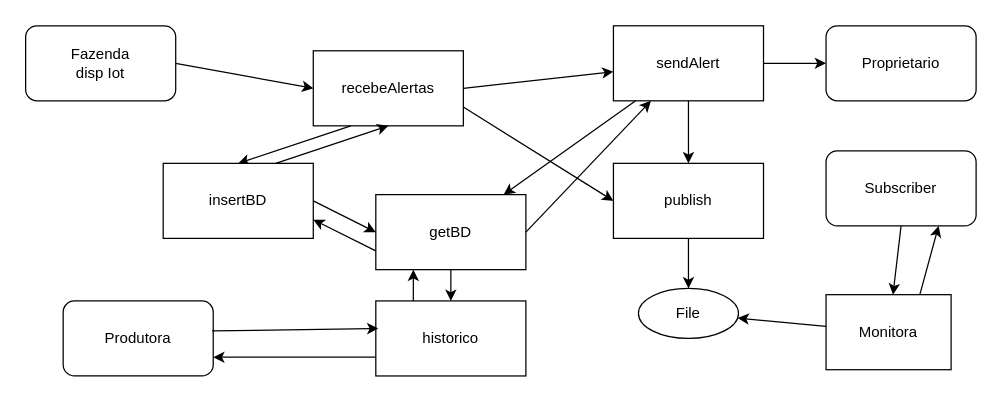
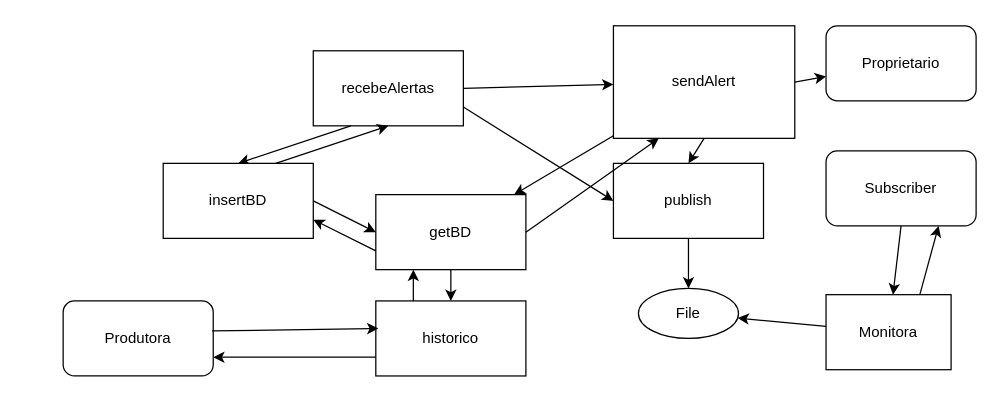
  <mxCell id="0" />
  <mxCell id="1" parent="0" />
  <mxCell id="2" value="recebeAlertas" style="rounded=0;whiteSpace=wrap;html=1;" vertex="1" parent="1"><mxGeometry x="250" y="40" width="120" height="60" as="geometry" /></mxCell>
- <mxCell id="3" value="" style="endArrow=classic;html=1;entryX=0;entryY=0.5;entryDx=0;entryDy=0;exitX=1;exitY=0.5;exitDx=0;exitDy=0;" edge="1" parent="1" source="16" target="2"><mxGeometry width="50" height="50" relative="1" as="geometry"><mxPoint x="180" y="50" as="sourcePoint" /><mxPoint x="240" y="50" as="targetPoint" /></mxGeometry></mxCell>
  <mxCell id="4" value="" style="endArrow=classic;html=1;exitX=0.25;exitY=1;exitDx=0;exitDy=0;entryX=0.5;entryY=0;entryDx=0;entryDy=0;" edge="1" parent="1" source="2" target="5"><mxGeometry width="50" height="50" relative="1" as="geometry"><mxPoint x="30" y="160" as="sourcePoint" /><mxPoint x="270" y="160" as="targetPoint" /></mxGeometry></mxCell>
  <mxCell id="5" value="insertBD" style="rounded=0;whiteSpace=wrap;html=1;" vertex="1" parent="1"><mxGeometry x="130" y="130" width="120" height="60" as="geometry" /></mxCell>
  <mxCell id="6" value="getBD" style="rounded=0;whiteSpace=wrap;html=1;" vertex="1" parent="1"><mxGeometry x="300" y="155" width="120" height="60" as="geometry" /></mxCell>
  <mxCell id="7" value="" style="endArrow=classic;html=1;exitX=1;exitY=0.5;exitDx=0;exitDy=0;entryX=0;entryY=0.5;entryDx=0;entryDy=0;" edge="1" parent="1" source="5" target="6"><mxGeometry width="50" height="50" relative="1" as="geometry"><mxPoint x="30" y="260" as="sourcePoint" /><mxPoint x="330" y="160" as="targetPoint" /></mxGeometry></mxCell>
  <mxCell id="8" value="" style="endArrow=classic;html=1;entryX=1;entryY=0.75;entryDx=0;entryDy=0;exitX=0;exitY=0.75;exitDx=0;exitDy=0;" edge="1" parent="1" source="6" target="5"><mxGeometry width="50" height="50" relative="1" as="geometry"><mxPoint x="340" y="175" as="sourcePoint" /><mxPoint x="340" y="175" as="targetPoint" /></mxGeometry></mxCell>
  <mxCell id="9" value="" style="endArrow=classic;html=1;exitX=0.75;exitY=0;exitDx=0;exitDy=0;entryX=0.5;entryY=1;entryDx=0;entryDy=0;" edge="1" parent="1" source="5" target="2"><mxGeometry width="50" height="50" relative="1" as="geometry"><mxPoint x="30" y="260" as="sourcePoint" /><mxPoint x="80" y="210" as="targetPoint" /></mxGeometry></mxCell>
- <mxCell id="10" value="sendAlert" style="rounded=0;whiteSpace=wrap;html=1;" vertex="1" parent="1"><mxGeometry x="490" y="20" width="120" height="60" as="geometry" /></mxCell>
+ <mxCell id="10" value="sendAlert" style="rounded=0;whiteSpace=wrap;html=1;" vertex="1" parent="1"><mxGeometry x="490" y="20" width="145" height="90" as="geometry" /></mxCell>
  <mxCell id="11" value="publish" style="rounded=0;whiteSpace=wrap;html=1;" vertex="1" parent="1"><mxGeometry x="490" y="130" width="120" height="60" as="geometry" /></mxCell>
  <mxCell id="12" value="" style="endArrow=classic;html=1;exitX=1;exitY=0.5;exitDx=0;exitDy=0;" edge="1" parent="1" source="2" target="10"><mxGeometry width="50" height="50" relative="1" as="geometry"><mxPoint x="30" y="260" as="sourcePoint" /><mxPoint x="80" y="210" as="targetPoint" /></mxGeometry></mxCell>
  <mxCell id="13" value="" style="endArrow=classic;html=1;exitX=1;exitY=0.75;exitDx=0;exitDy=0;entryX=0;entryY=0.5;entryDx=0;entryDy=0;" edge="1" parent="1" source="2" target="11"><mxGeometry width="50" height="50" relative="1" as="geometry"><mxPoint x="30" y="260" as="sourcePoint" /><mxPoint x="80" y="210" as="targetPoint" /></mxGeometry></mxCell>
  <mxCell id="14" value="" style="endArrow=classic;html=1;exitX=0.5;exitY=1;exitDx=0;exitDy=0;entryX=0.5;entryY=0;entryDx=0;entryDy=0;" edge="1" parent="1" source="10" target="11"><mxGeometry width="50" height="50" relative="1" as="geometry"><mxPoint x="30" y="260" as="sourcePoint" /><mxPoint x="80" y="210" as="targetPoint" /></mxGeometry></mxCell>
  <mxCell id="15" value="" style="endArrow=classic;html=1;exitX=1;exitY=0.5;exitDx=0;exitDy=0;" edge="1" parent="1" source="10" target="17"><mxGeometry width="50" height="50" relative="1" as="geometry"><mxPoint x="30" y="530" as="sourcePoint" /><mxPoint x="80" y="480" as="targetPoint" /></mxGeometry></mxCell>
- <mxCell id="16" value="Fazenda&lt;br&gt;disp Iot" style="rounded=1;whiteSpace=wrap;html=1;" vertex="1" parent="1"><mxGeometry x="20" y="20" width="120" height="60" as="geometry" /></mxCell>
  <mxCell id="17" value="Proprietario" style="rounded=1;whiteSpace=wrap;html=1;" vertex="1" parent="1"><mxGeometry x="660" y="20" width="120" height="60" as="geometry" /></mxCell>
  <mxCell id="18" value="Subscriber" style="rounded=1;whiteSpace=wrap;html=1;" vertex="1" parent="1"><mxGeometry x="660" y="120" width="120" height="60" as="geometry" /></mxCell>
  <mxCell id="19" value="File" style="ellipse;whiteSpace=wrap;html=1;" vertex="1" parent="1"><mxGeometry x="510" y="230" width="80" height="40" as="geometry" /></mxCell>
  <mxCell id="20" value="" style="endArrow=classic;html=1;exitX=0.5;exitY=1;exitDx=0;exitDy=0;" edge="1" parent="1" source="11" target="19"><mxGeometry width="50" height="50" relative="1" as="geometry"><mxPoint x="20" y="420" as="sourcePoint" /><mxPoint x="70" y="370" as="targetPoint" /></mxGeometry></mxCell>
  <mxCell id="21" value="Monitora" style="rounded=0;whiteSpace=wrap;html=1;" vertex="1" parent="1"><mxGeometry x="660" y="235" width="100" height="60" as="geometry" /></mxCell>
  <mxCell id="22" value="" style="endArrow=classic;html=1;" edge="1" parent="1" source="21" target="19"><mxGeometry width="50" height="50" relative="1" as="geometry"><mxPoint x="20" y="350" as="sourcePoint" /><mxPoint x="70" y="300" as="targetPoint" /></mxGeometry></mxCell>
  <mxCell id="23" value="" style="endArrow=classic;html=1;exitX=0.5;exitY=1;exitDx=0;exitDy=0;" edge="1" parent="1" source="18" target="21"><mxGeometry width="50" height="50" relative="1" as="geometry"><mxPoint x="20" y="350" as="sourcePoint" /><mxPoint x="70" y="300" as="targetPoint" /></mxGeometry></mxCell>
  <mxCell id="24" value="" style="endArrow=classic;html=1;exitX=0.75;exitY=0;exitDx=0;exitDy=0;entryX=0.75;entryY=1;entryDx=0;entryDy=0;" edge="1" parent="1" source="21" target="18"><mxGeometry width="50" height="50" relative="1" as="geometry"><mxPoint x="20" y="350" as="sourcePoint" /><mxPoint x="745" y="200" as="targetPoint" /></mxGeometry></mxCell>
  <mxCell id="25" value="" style="endArrow=classic;html=1;" edge="1" parent="1" source="10" target="6"><mxGeometry width="50" height="50" relative="1" as="geometry"><mxPoint x="20" y="350" as="sourcePoint" /><mxPoint x="450" y="120" as="targetPoint" /></mxGeometry></mxCell>
  <mxCell id="26" value="" style="endArrow=classic;html=1;exitX=1;exitY=0.5;exitDx=0;exitDy=0;entryX=0.25;entryY=1;entryDx=0;entryDy=0;" edge="1" parent="1" source="6" target="10"><mxGeometry width="50" height="50" relative="1" as="geometry"><mxPoint x="20" y="350" as="sourcePoint" /><mxPoint x="70" y="300" as="targetPoint" /></mxGeometry></mxCell>
  <mxCell id="27" value="historico" style="rounded=0;whiteSpace=wrap;html=1;" vertex="1" parent="1"><mxGeometry x="300" y="240" width="120" height="60" as="geometry" /></mxCell>
  <mxCell id="28" value="Produtora" style="rounded=1;whiteSpace=wrap;html=1;" vertex="1" parent="1"><mxGeometry x="50" y="240" width="120" height="60" as="geometry" /></mxCell>
  <mxCell id="29" value="" style="endArrow=classic;html=1;exitX=0.992;exitY=0.4;exitDx=0;exitDy=0;exitPerimeter=0;entryX=0.017;entryY=0.367;entryDx=0;entryDy=0;entryPerimeter=0;" edge="1" parent="1" source="28" target="27"><mxGeometry width="50" height="50" relative="1" as="geometry"><mxPoint x="20" y="370" as="sourcePoint" /><mxPoint x="70" y="320" as="targetPoint" /></mxGeometry></mxCell>
  <mxCell id="30" value="" style="endArrow=classic;html=1;exitX=0;exitY=0.75;exitDx=0;exitDy=0;entryX=1;entryY=0.75;entryDx=0;entryDy=0;" edge="1" parent="1" source="27" target="28"><mxGeometry width="50" height="50" relative="1" as="geometry"><mxPoint x="20" y="370" as="sourcePoint" /><mxPoint x="230" y="320" as="targetPoint" /></mxGeometry></mxCell>
  <mxCell id="31" value="" style="endArrow=classic;html=1;exitX=0.25;exitY=0;exitDx=0;exitDy=0;entryX=0.25;entryY=1;entryDx=0;entryDy=0;" edge="1" parent="1" source="27" target="6"><mxGeometry width="50" height="50" relative="1" as="geometry"><mxPoint x="20" y="370" as="sourcePoint" /><mxPoint x="70" y="320" as="targetPoint" /></mxGeometry></mxCell>
  <mxCell id="32" value="" style="endArrow=classic;html=1;entryX=0.5;entryY=0;entryDx=0;entryDy=0;exitX=0.5;exitY=1;exitDx=0;exitDy=0;" edge="1" parent="1" source="6" target="27"><mxGeometry width="50" height="50" relative="1" as="geometry"><mxPoint x="380" y="380" as="sourcePoint" /><mxPoint x="380" y="450" as="targetPoint" /></mxGeometry></mxCell>
